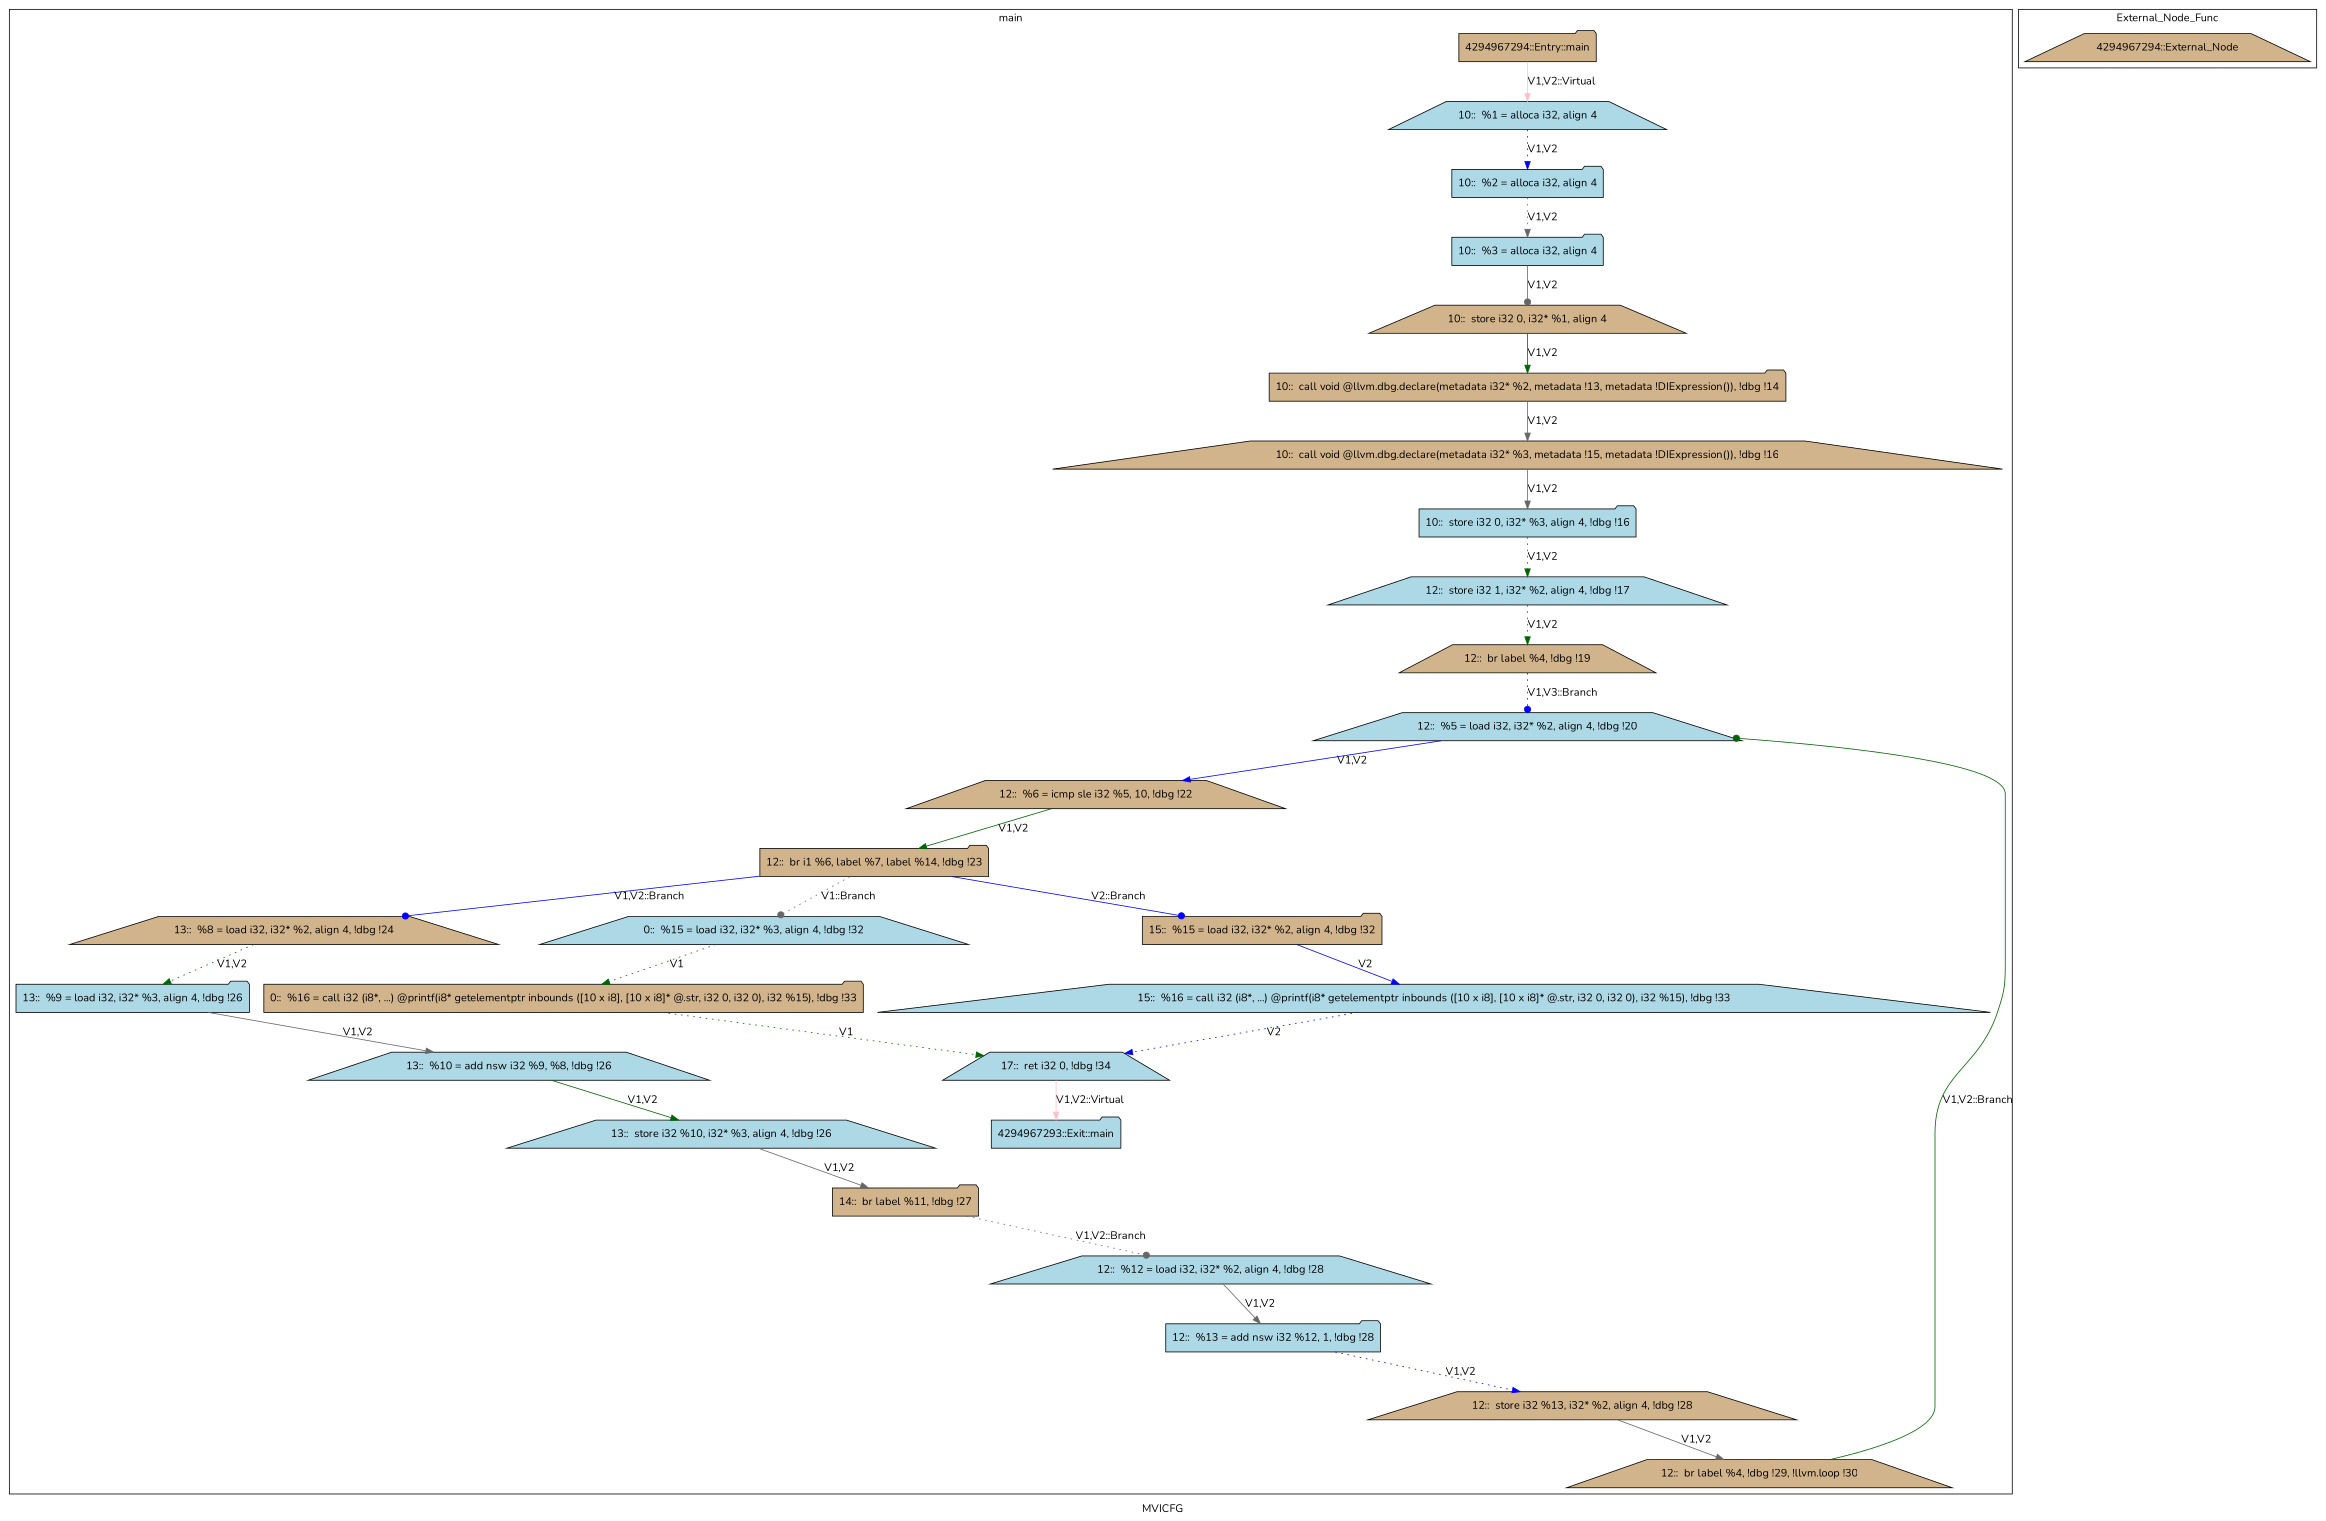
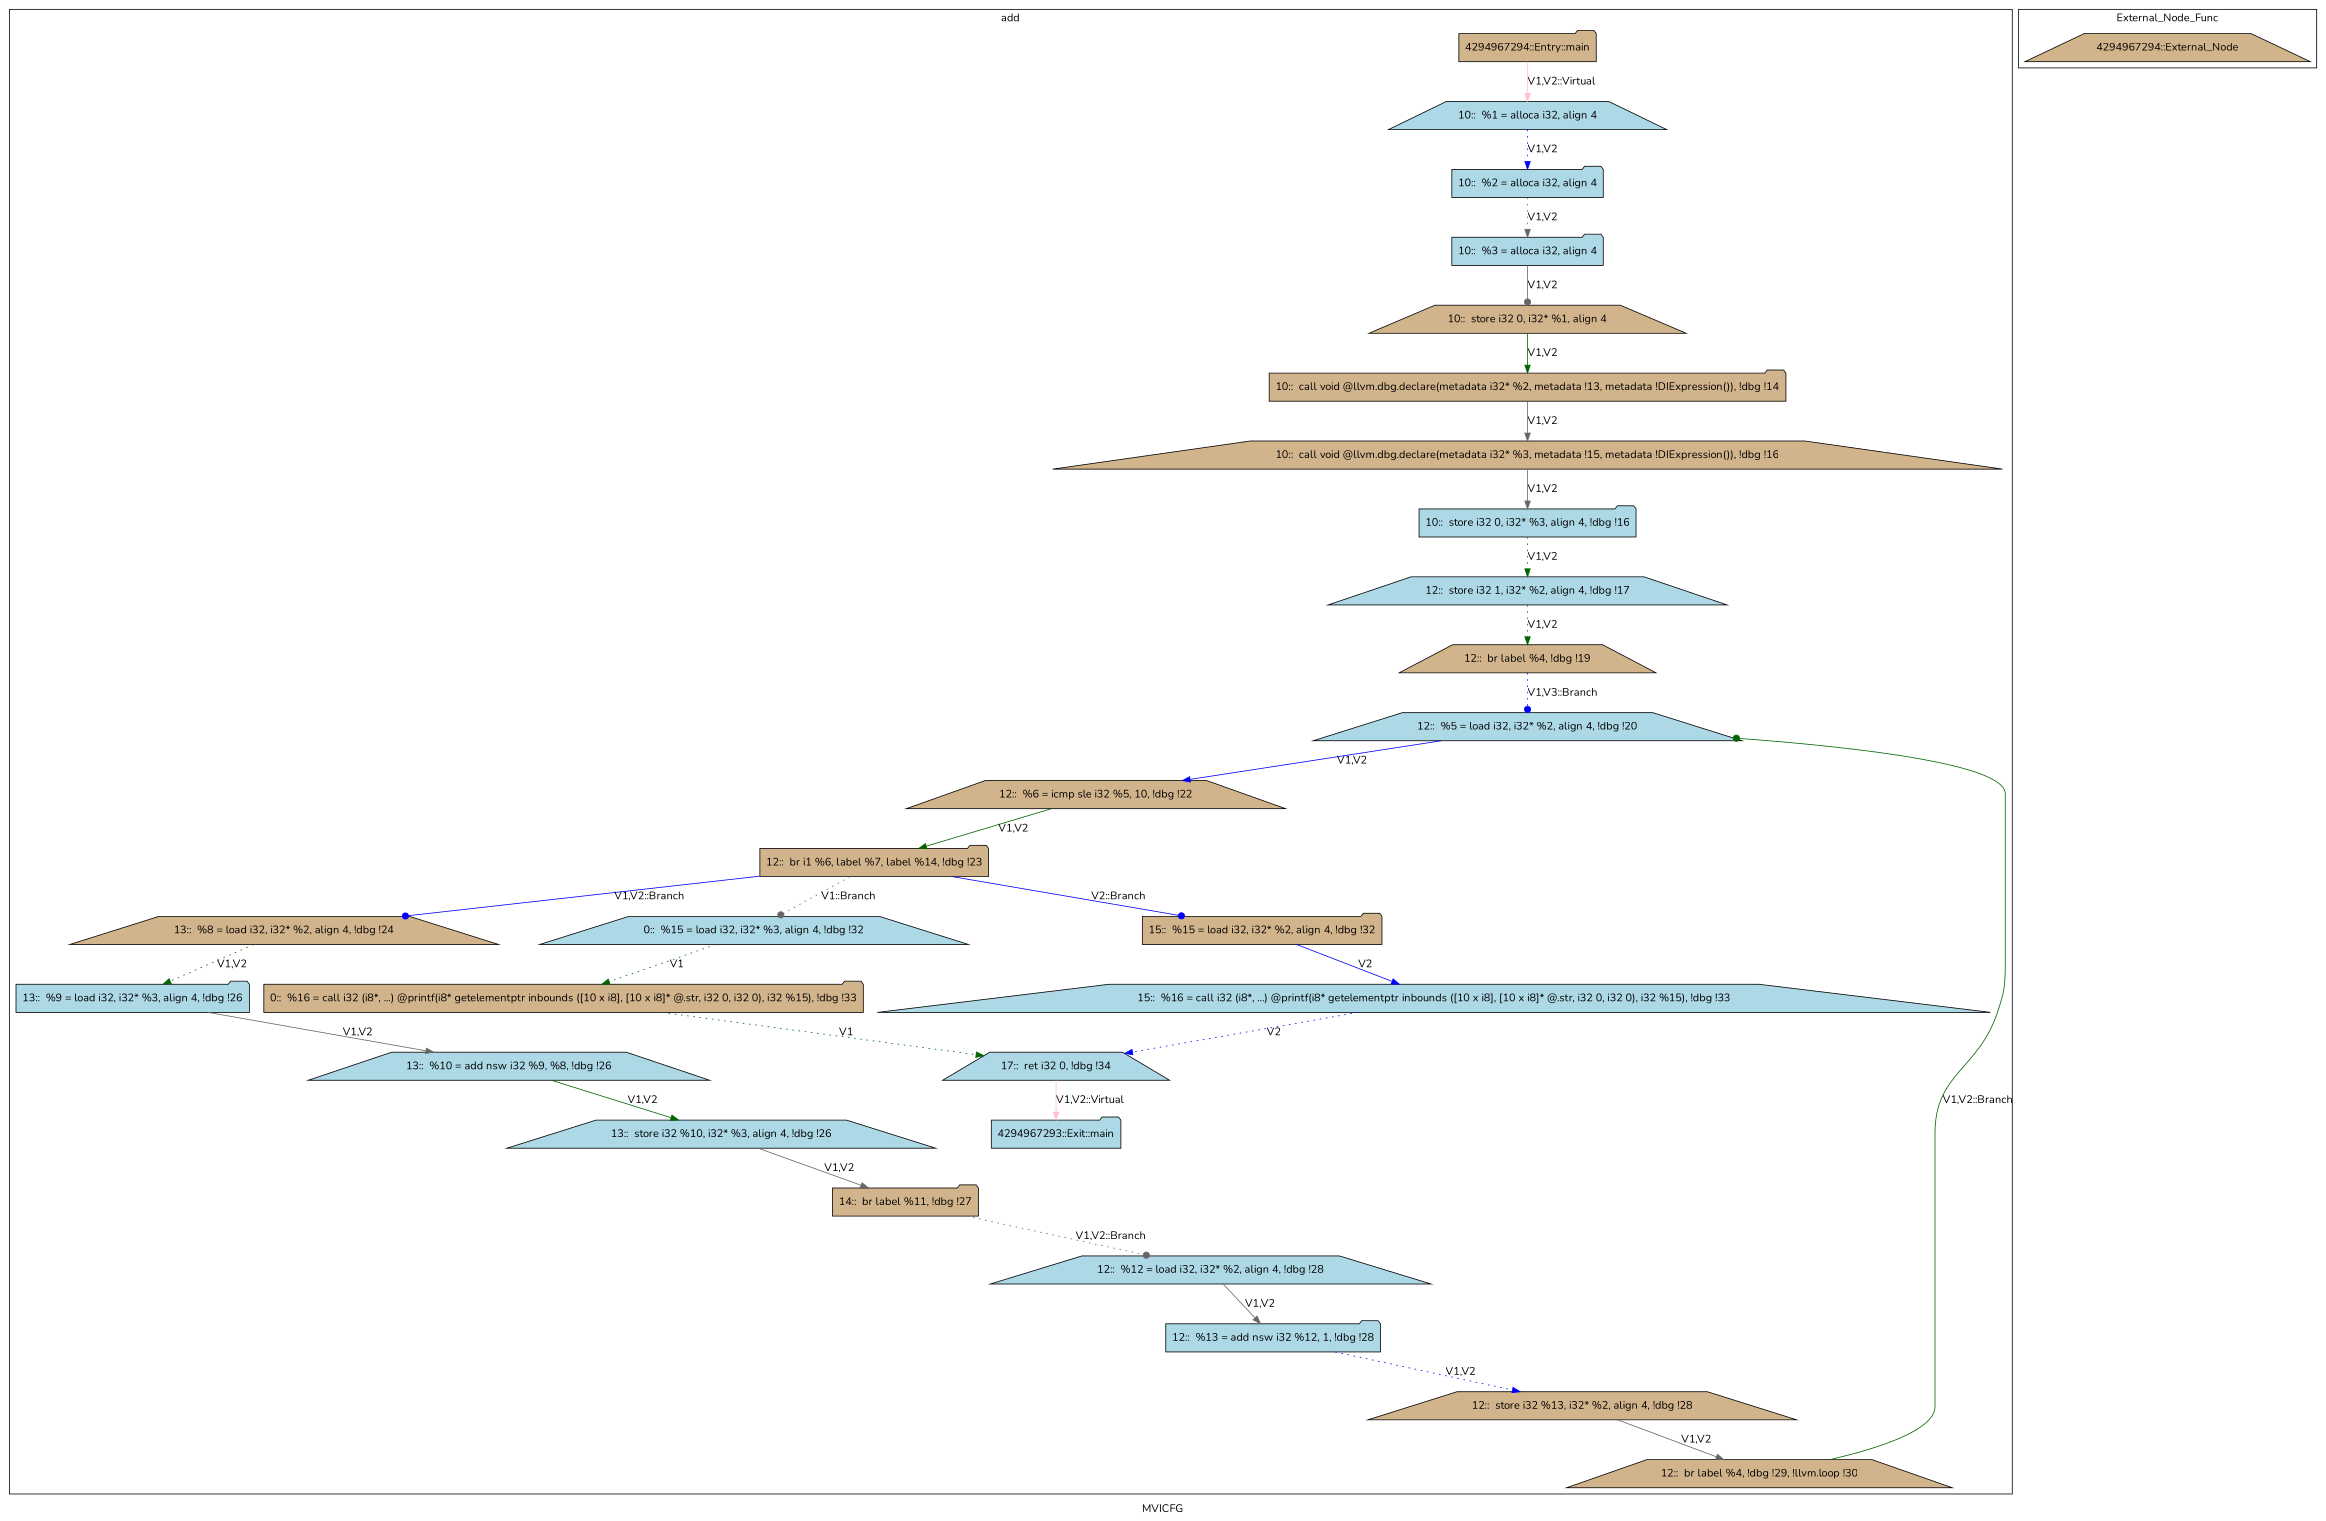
  digraph {
    fontname=Nunito
    label=MVICFG
    node [fillcolor=lightblue fontname=Nunito shape=trapezium style=filled]
    edge [arrowhead=normal color=gray40 fontname=Nunito penwidth=1.0 style=dotted]
    n1 [fillcolor=tan label="4294967294::Entry::main" shape=folder]
    n2 [label="10::  %1 = alloca i32, align 4"]
    n3 [label="10::  %2 = alloca i32, align 4" shape=folder]
    n4 [label="10::  %3 = alloca i32, align 4" shape=folder]
    n5 [fillcolor=tan label="10::  store i32 0, i32* %1, align 4"]
    n6 [fillcolor=tan label="10::  call void @llvm.dbg.declare(metadata i32* %2, metadata !13, metadata !DIExpression()), !dbg !14" shape=folder]
    n7 [fillcolor=tan label="10::  call void @llvm.dbg.declare(metadata i32* %3, metadata !15, metadata !DIExpression()), !dbg !16"]
    n8 [label="10::  store i32 0, i32* %3, align 4, !dbg !16" shape=folder]
    n9 [label="12::  store i32 1, i32* %2, align 4, !dbg !17"]
    n10 [fillcolor=tan label="12::  br label %4, !dbg !19"]
    n11 [label="12::  %5 = load i32, i32* %2, align 4, !dbg !20"]
    n12 [fillcolor=tan label="12::  %6 = icmp sle i32 %5, 10, !dbg !22"]
    n13 [fillcolor=tan label="12::  br i1 %6, label %7, label %14, !dbg !23" shape=folder]
    n14 [fillcolor=tan label="13::  %8 = load i32, i32* %2, align 4, !dbg !24"]
    n15 [label="13::  %9 = load i32, i32* %3, align 4, !dbg !26" shape=folder]
    n16 [label="13::  %10 = add nsw i32 %9, %8, !dbg !26"]
    n17 [label="13::  store i32 %10, i32* %3, align 4, !dbg !26"]
    n18 [fillcolor=tan label="14::  br label %11, !dbg !27" shape=folder]
    n19 [label="12::  %12 = load i32, i32* %2, align 4, !dbg !28"]
    n20 [label="12::  %13 = add nsw i32 %12, 1, !dbg !28" shape=folder]
    n21 [fillcolor=tan label="12::  store i32 %13, i32* %2, align 4, !dbg !28"]
    n22 [fillcolor=tan label="12::  br label %4, !dbg !29, !llvm.loop !30"]
    n23 [label="0::  %15 = load i32, i32* %3, align 4, !dbg !32"]
    n24 [fillcolor=tan label="0::  %16 = call i32 (i8*, ...) @printf(i8* getelementptr inbounds ([10 x i8], [10 x i8]* @.str, i32 0, i32 0), i32 %15), !dbg !33" shape=folder]
    n25 [label="17::  ret i32 0, !dbg !34"]
    n26 [label="4294967293::Exit::main" shape=folder]
    n27 [fillcolor=tan label="15::  %15 = load i32, i32* %2, align 4, !dbg !32" shape=folder]
    n28 [label="15::  %16 = call i32 (i8*, ...) @printf(i8* getelementptr inbounds ([10 x i8], [10 x i8]* @.str, i32 0, i32 0), i32 %15), !dbg !33"]
    n29 [fillcolor=tan label="4294967294::External_Node"]
    subgraph cluster_1 {
-     label=main
+     label=add
      n1
      n2
      n3
      n4
      n5
      n6
      n7
      n8
      n9
      n10
      n11
      n12
      n13
      n14
      n15
      n16
      n17
      n18
      n19
      n20
      n21
      n22
      n23
      n24
      n25
      n26
      n27
      n28
    }
    subgraph cluster_2 {
      label=External_Node_Func
      n29
    }
    n1 -> n2 [color=pink label="V1,V2::Virtual" style=""]
    n2 -> n3 [color=blue label="V1,V2"]
    n3 -> n4 [label="V1,V2"]
    n4 -> n5 [arrowhead=dot label="V1,V2" style=solid]
    n5 -> n6 [color=darkgreen label="V1,V2" style=solid]
    n6 -> n7 [label="V1,V2" style=solid]
    n7 -> n8 [label="V1,V2" style=bold]
    n8 -> n9 [color=darkgreen label="V1,V2"]
    n9 -> n10 [color=darkgreen label="V1,V2"]
    n10 -> n11 [arrowhead=dot color=blue label="V1,V3::Branch"]
    n11 -> n12 [color=blue label="V1,V2" style=solid]
    n12 -> n13 [color=darkgreen label="V1,V2" style=bold]
    n13 -> n14 [arrowhead=dot color=blue label="V1,V2::Branch" style=bold]
    n13 -> n23 [arrowhead=dot label="V1::Branch"]
    n13 -> n27 [arrowhead=dot color=blue label="V2::Branch" style=bold]
    n14 -> n15 [color=darkgreen label="V1,V2"]
    n15 -> n16 [label="V1,V2" style=solid]
    n16 -> n17 [color=darkgreen label="V1,V2" style=bold]
    n17 -> n18 [label="V1,V2" style=bold]
    n18 -> n19 [arrowhead=dot label="V1,V2::Branch"]
    n19 -> n20 [label="V1,V2" style=bold]
    n20 -> n21 [color=blue label="V1,V2"]
    n21 -> n22 [label="V1,V2" style=solid]
    n22 -> n11 [arrowhead=dot color=darkgreen label="V1,V2::Branch" style=bold]
    n23 -> n24 [color=darkgreen label=V1]
    n24 -> n25 [color=darkgreen label=V1]
    n25 -> n26 [color=pink label="V1,V2::Virtual" style=""]
    n27 -> n28 [color=blue label=V2 style=bold]
    n28 -> n25 [color=blue label=V2]
  }
